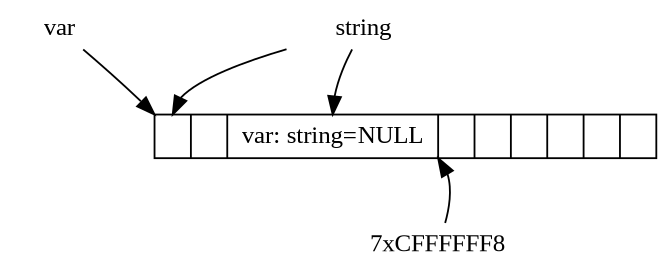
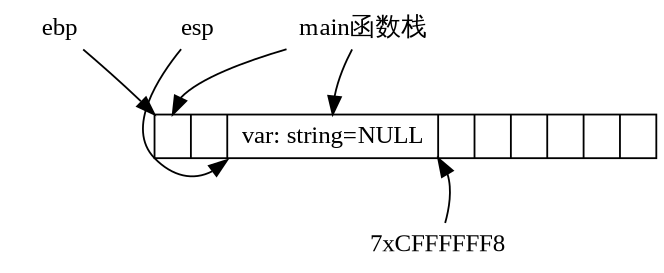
  digraph {
    fontname="Liberation Serif"
    rankdir=TB
    node [fontname="Liberation Serif" shape=plaintext]
    edge [fontname="Liberation Serif"]
    n1 [height=.1 label="<fb>|<f0> |<f1> var: string=NULL|<f2> |<f3>|<f4>|<f5>|<f6>|<f7>" shape=record width=.8]
    n2 [height=.1 label="7xCFFFFFF8" width=.8]
-   n3 [height=.1 label=string width=.8]
-   n4 [height=.1 label=var width=.8]
+   n3 [height=.1 label="main函数栈" width=.8]
+   n4 [height=.1 label=ebp width=.8]
+   n5 [height=.1 label=esp width=.8]
    n1 -> n2 [dir=back tailport="f1:se"]
    n3 -> n1 [headport=fb]
    n3 -> n1 [headport=f1]
    n4 -> n1 [headport="fb:nw"]
+   n5 -> n1 [headport="f1:sw"]
  }
